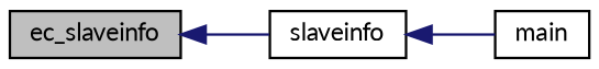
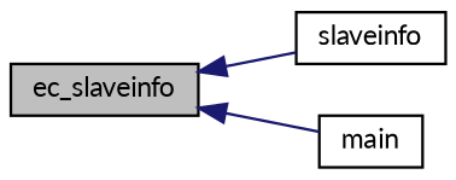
  digraph {
    fontname=Lato
    rankdir=LR
    node [color=black fillcolor=white fontname=Lato fontsize=10 shape=record style=filled]
    edge [color=midnightblue dir=back fontname=Lato fontsize=10 labelfontname=Helvetica labelfontsize=10 style=solid]
    n1 [fillcolor=grey75 fontcolor=black height=0.2 label=ec_slaveinfo width=0.4]
    n2 [height=0.2 label=slaveinfo width=0.4]
    n3 [height=0.2 label=main width=0.4]
    n1 -> n2
-   n2 -> n3
+   n1 -> n3
  }
